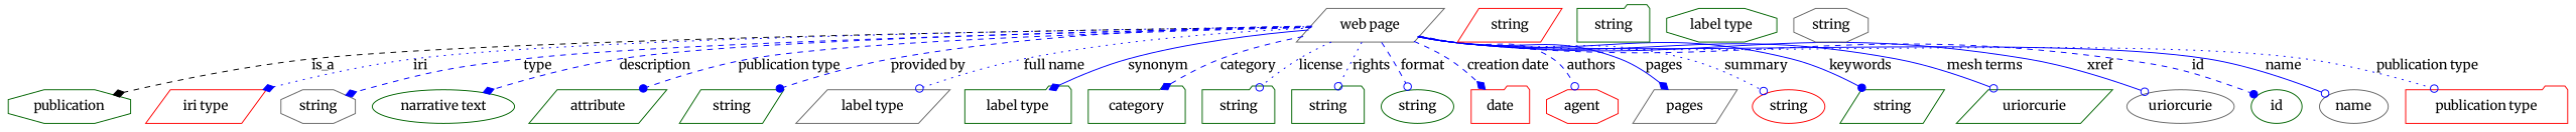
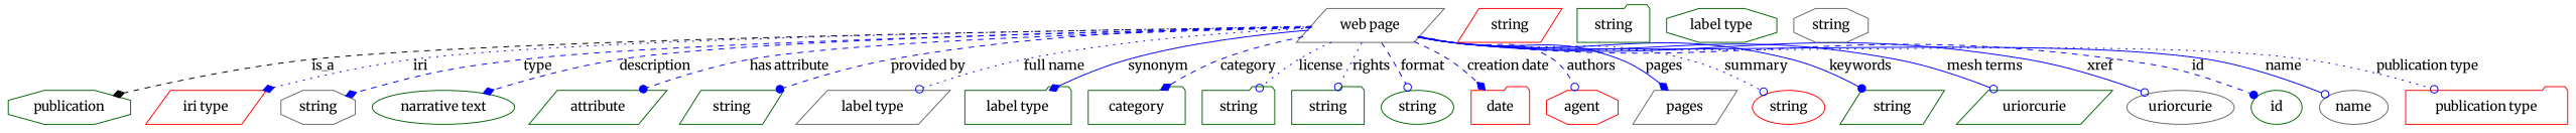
  digraph {
    fontname=Merriweather
    node [color=darkgreen fontname=Merriweather shape=parallelogram]
    edge [arrowhead=odot fontname=Merriweather style=dashed color=blue]
    n1 [color=gray40 height=0.5 label="web page" width=1.5346]
    publication [height=0.5 shape=octagon width=1.7332]
    n3 [color=red height=0.5 label="iri type" width=1.2277]
    n4 [color=gray40 height=0.5 label=string shape=octagon width=1.0652]
    n5 [height=0.5 label="narrative text" shape=ellipse width=2.0943]
    n6 [height=0.5 label=attribute width=1.4443]
    n7 [height=0.5 label=string width=1.0652]
    n8 [color=gray40 height=0.5 label="label type" width=1.5707]
    n9 [height=0.5 label="label type" shape=folder width=1.5707]
    category [height=0.5 shape=folder width=1.4263]
    n11 [height=0.5 label=string shape=folder width=1.0652]
    n12 [height=0.5 label=string shape=folder width=1.0652]
    n13 [height=0.5 label=string shape=ellipse width=1.0652]
    n14 [color=red height=0.5 label=date shape=folder width=0.86659]
    n15 [color=red height=0.5 label=agent shape=octagon width=1.0291]
    pages [color=gray40 height=0.5 width=1.0652]
    n17 [color=red height=0.5 label=string shape=ellipse width=1.0652]
    n18 [height=0.5 label=string width=1.0652]
    n19 [height=0.5 label=uriorcurie width=1.5887]
    n20 [color=gray40 height=0.5 label=uriorcurie shape=ellipse width=1.5887]
    id [height=0.5 shape=ellipse width=0.75]
    name [color=gray40 height=0.5 shape=ellipse width=1.011]
    "publication type" [color=red height=0.5 shape=folder width=2.3831]
    n24 [color=red height=0.5 label=string width=1.0652]
    n25 [height=0.5 label=string shape=folder width=1.0652]
    n26 [height=0.5 label="label type" shape=octagon width=1.5707]
    n27 [color=gray40 height=0.5 label=string shape=octagon width=1.0652]
    n1 -> publication [arrowhead=diamond label=is_a color=""]
    n1 -> n3 [arrowhead=diamond label=iri style=dotted]
    n1 -> n4 [arrowhead=diamond label=type]
    n1 -> n5 [arrowhead=diamond label=description]
-   n1 -> n6 [arrowhead=dot label="publication type"]
+   n1 -> n6 [arrowhead=dot label="has attribute"]
    n1 -> n7 [arrowhead=dot label="provided by"]
    n1 -> n8 [label="full name" style=dotted]
    n1 -> n9 [arrowhead=diamond label=synonym style=solid]
    n1 -> category [arrowhead=diamond label=category]
    n1 -> n11 [label=license style=dotted]
    n1 -> n12 [label=rights style=dotted]
    n1 -> n13 [label=format]
    n1 -> n14 [arrowhead=diamond label="creation date"]
    n1 -> n15 [label=authors]
    n1 -> pages [arrowhead=diamond label=pages style=solid]
    n1 -> n17 [label=summary style=dotted]
    n1 -> n18 [arrowhead=dot label=keywords style=solid]
    n1 -> n19 [label="mesh terms" style=solid]
    n1 -> n20 [label=xref style=solid]
    n1 -> id [arrowhead=dot label=id]
    n1 -> name [label=name style=solid]
    n1 -> "publication type" [label="publication type" style=dotted]
  }
